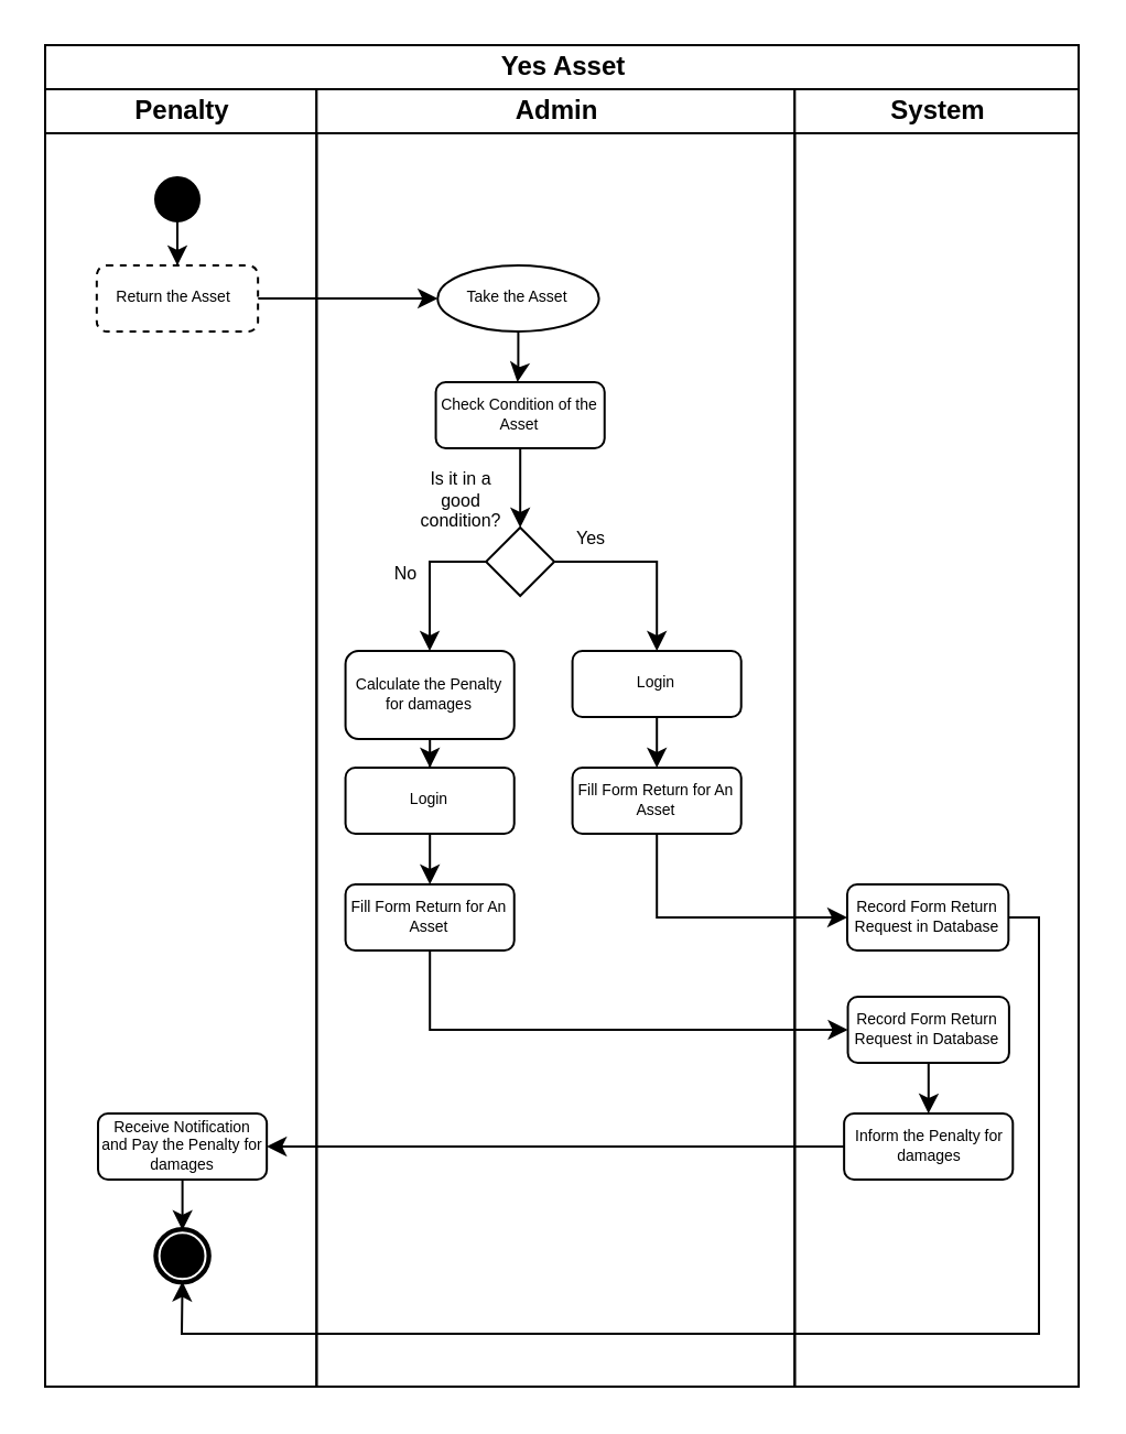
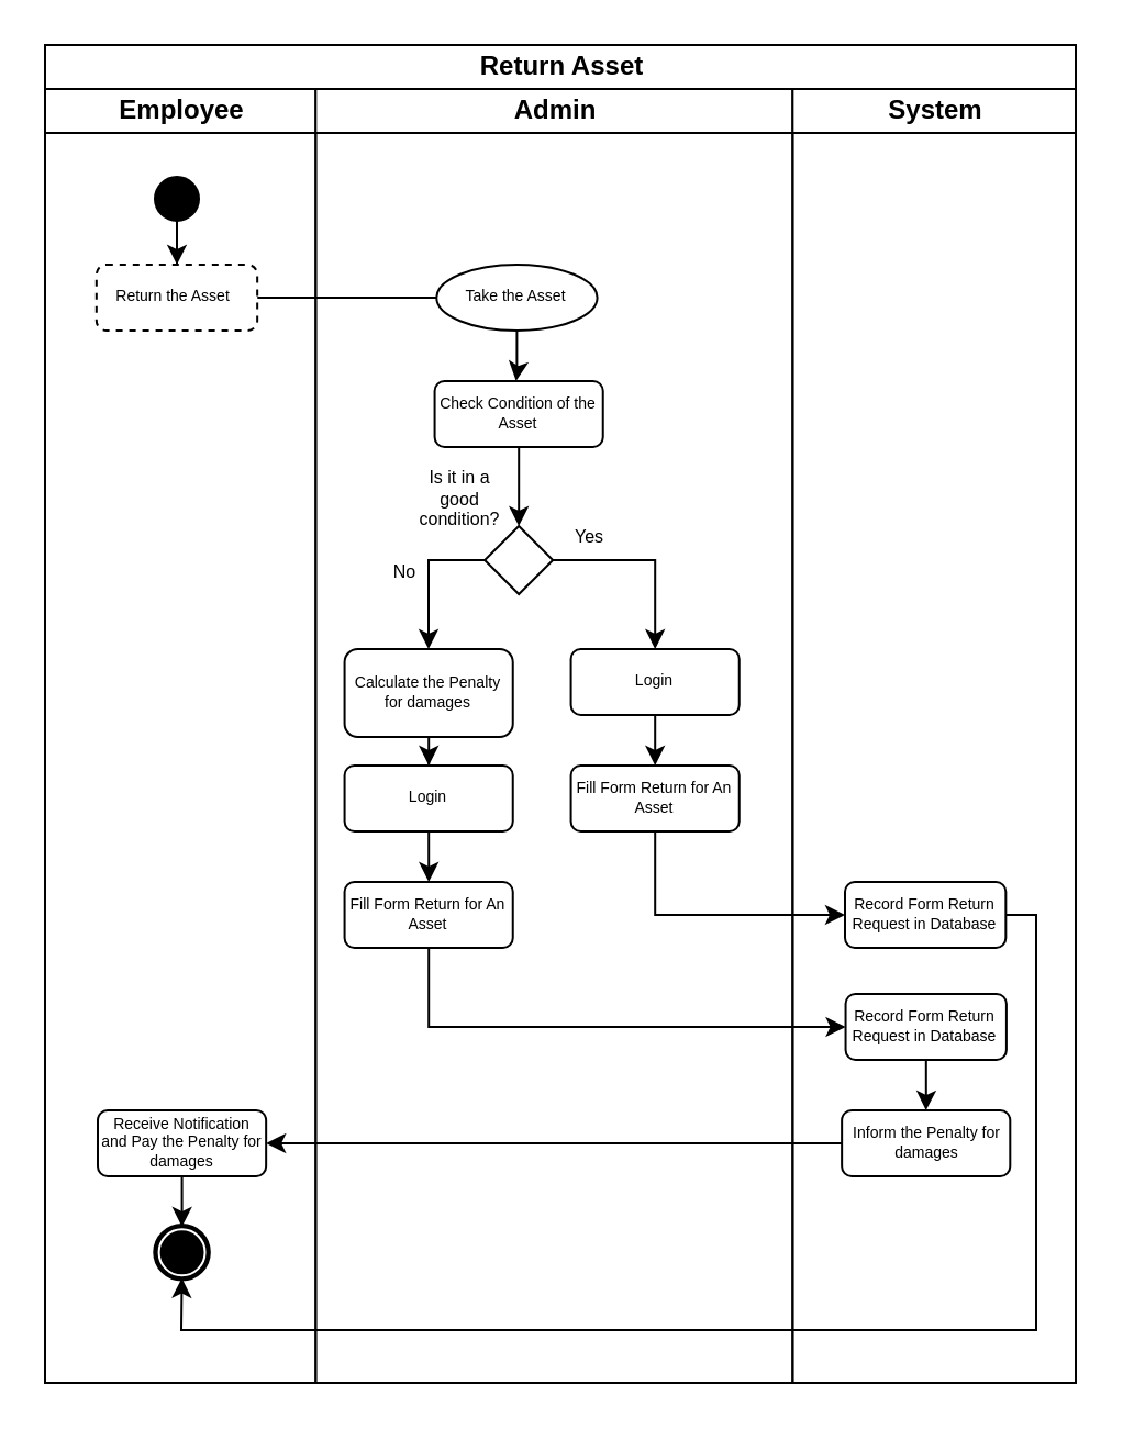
  <mxCell id="0" />
  <mxCell id="1" parent="0" />
- <mxCell id="2" value="Yes Asset" style="swimlane;html=1;childLayout=stackLayout;resizeParent=1;resizeParentMax=0;startSize=20;" parent="1" vertex="1"><mxGeometry x="20" y="20" width="469" height="609" as="geometry" /></mxCell>
- <mxCell id="3" value="Penalty" style="swimlane;html=1;startSize=20;" parent="2" vertex="1"><mxGeometry y="20" width="123.17" height="589" as="geometry" /></mxCell>
+ <mxCell id="2" value="Return Asset" style="swimlane;html=1;childLayout=stackLayout;resizeParent=1;resizeParentMax=0;startSize=20;" parent="1" vertex="1"><mxGeometry x="20" y="20" width="469" height="609" as="geometry" /></mxCell>
+ <mxCell id="3" value="Employee" style="swimlane;html=1;startSize=20;" parent="2" vertex="1"><mxGeometry y="20" width="123.17" height="589" as="geometry" /></mxCell>
  <mxCell id="4" style="edgeStyle=orthogonalEdgeStyle;rounded=0;orthogonalLoop=1;jettySize=auto;html=1;" parent="3" source="5" target="8" edge="1"><mxGeometry relative="1" as="geometry" /></mxCell>
  <mxCell id="5" value="" style="ellipse;whiteSpace=wrap;html=1;aspect=fixed;fillColor=#000000;" parent="3" vertex="1"><mxGeometry x="50" y="40" width="20" height="20" as="geometry" /></mxCell>
  <mxCell id="6" style="edgeStyle=orthogonalEdgeStyle;rounded=0;orthogonalLoop=1;jettySize=auto;html=1;fontSize=7;" parent="3" edge="1"><mxGeometry relative="1" as="geometry"><mxPoint x="58.029" y="350" as="sourcePoint" /><Array as="points"><mxPoint x="58" y="370" /></Array></mxGeometry></mxCell>
- <mxCell id="7" style="edgeStyle=orthogonalEdgeStyle;rounded=0;orthogonalLoop=1;jettySize=auto;html=1;entryX=0;entryY=0.5;entryDx=0;entryDy=0;" parent="3" source="8" target="9" edge="1"><mxGeometry relative="1" as="geometry" /></mxCell>
+ <mxCell id="7" style="edgeStyle=orthogonalEdgeStyle;rounded=0;orthogonalLoop=1;jettySize=auto;html=1;entryX=0;entryY=0.5;entryDx=0;entryDy=0;endArrow=none;" parent="3" source="8" target="9" edge="1"><mxGeometry relative="1" as="geometry" /></mxCell>
  <mxCell id="8" value="&lt;font style=&quot;font-size: 7px&quot; face=&quot;Helvetica&quot;&gt;Return the Asset&amp;nbsp;&lt;/font&gt;" style="rounded=1;whiteSpace=wrap;html=1;shadow=0;labelBackgroundColor=none;strokeWidth=1;fontFamily=Verdana;fontSize=7;align=center;dashed=1;" parent="3" vertex="1"><mxGeometry x="23.41" y="80" width="73.17" height="30" as="geometry" /></mxCell>
  <mxCell id="9" value="&lt;font style=&quot;font-size: 7px&quot; face=&quot;Helvetica&quot;&gt;Take the Asset&lt;/font&gt;" style="ellipse;whiteSpace=wrap;html=1;shadow=0;labelBackgroundColor=none;strokeWidth=1;fontFamily=Verdana;fontSize=7;align=center;" parent="3" vertex="1"><mxGeometry x="178.12" y="80" width="73.17" height="30" as="geometry" /></mxCell>
  <mxCell id="10" style="edgeStyle=orthogonalEdgeStyle;rounded=0;orthogonalLoop=1;jettySize=auto;html=1;fontSize=8;" parent="3" source="11" target="12" edge="1"><mxGeometry relative="1" as="geometry" /></mxCell>
  <mxCell id="11" value="&lt;font style=&quot;font-size: 7px&quot; face=&quot;Helvetica&quot;&gt;Receive Notification and Pay the Penalty for damages&lt;/font&gt;" style="rounded=1;whiteSpace=wrap;html=1;shadow=0;labelBackgroundColor=none;strokeWidth=1;fontFamily=Verdana;fontSize=7;align=center;" parent="3" vertex="1"><mxGeometry x="24.0" y="465" width="76.58" height="30" as="geometry" /></mxCell>
  <mxCell id="12" value="" style="shape=mxgraph.bpmn.shape;html=1;verticalLabelPosition=bottom;labelBackgroundColor=#ffffff;verticalAlign=top;align=center;perimeter=ellipsePerimeter;outlineConnect=0;outline=end;symbol=terminate;" parent="3" vertex="1"><mxGeometry x="50.64" y="518" width="23.29" height="23.29" as="geometry" /></mxCell>
  <mxCell id="13" value="Admin" style="swimlane;html=1;startSize=20;" parent="2" vertex="1"><mxGeometry x="123.17" y="20" width="217" height="589" as="geometry" /></mxCell>
  <mxCell id="14" style="edgeStyle=orthogonalEdgeStyle;rounded=0;orthogonalLoop=1;jettySize=auto;html=1;entryX=0.5;entryY=0;entryDx=0;entryDy=0;" parent="13" edge="1"><mxGeometry relative="1" as="geometry"><mxPoint x="91.12" y="188" as="targetPoint" /></mxGeometry></mxCell>
  <mxCell id="15" style="edgeStyle=orthogonalEdgeStyle;rounded=0;orthogonalLoop=1;jettySize=auto;html=1;entryX=0.5;entryY=0;entryDx=0;entryDy=0;" parent="13" source="16" target="19" edge="1"><mxGeometry relative="1" as="geometry" /></mxCell>
  <mxCell id="16" value="&lt;font style=&quot;font-size: 7px&quot; face=&quot;Helvetica&quot;&gt;Check Condition of the Asset&lt;/font&gt;" style="rounded=1;whiteSpace=wrap;html=1;shadow=0;labelBackgroundColor=none;strokeWidth=1;fontFamily=Verdana;fontSize=7;align=center;" parent="13" vertex="1"><mxGeometry x="54.12" y="133" width="76.58" height="30" as="geometry" /></mxCell>
  <mxCell id="17" style="edgeStyle=orthogonalEdgeStyle;rounded=0;orthogonalLoop=1;jettySize=auto;html=1;fontSize=8;" parent="13" source="19" target="22" edge="1"><mxGeometry relative="1" as="geometry"><Array as="points"><mxPoint x="51.29" y="214" /></Array></mxGeometry></mxCell>
  <mxCell id="18" style="edgeStyle=orthogonalEdgeStyle;rounded=0;orthogonalLoop=1;jettySize=auto;html=1;fontSize=8;" parent="13" source="19" target="24" edge="1"><mxGeometry relative="1" as="geometry" /></mxCell>
  <mxCell id="19" value="" style="rhombus;whiteSpace=wrap;html=1;" parent="13" vertex="1"><mxGeometry x="76.91" y="199" width="31" height="31" as="geometry" /></mxCell>
  <mxCell id="20" value="Is it in a good condition?" style="text;html=1;strokeColor=none;fillColor=none;align=center;verticalAlign=middle;whiteSpace=wrap;rounded=0;fontSize=8;" parent="13" vertex="1"><mxGeometry x="59.24" y="177" width="13.83" height="20" as="geometry" /></mxCell>
  <mxCell id="21" style="edgeStyle=orthogonalEdgeStyle;rounded=0;orthogonalLoop=1;jettySize=auto;html=1;fontSize=8;" parent="13" source="22" target="28" edge="1"><mxGeometry relative="1" as="geometry" /></mxCell>
  <mxCell id="22" value="&lt;font style=&quot;font-size: 7px&quot; face=&quot;Helvetica&quot;&gt;Calculate the Penalty for damages&lt;/font&gt;" style="rounded=1;whiteSpace=wrap;html=1;shadow=0;labelBackgroundColor=none;strokeWidth=1;fontFamily=Verdana;fontSize=7;align=center;" parent="13" vertex="1"><mxGeometry x="13.12" y="255" width="76.58" height="40" as="geometry" /></mxCell>
  <mxCell id="23" style="edgeStyle=orthogonalEdgeStyle;rounded=0;orthogonalLoop=1;jettySize=auto;html=1;fontSize=8;" parent="13" source="24" target="31" edge="1"><mxGeometry relative="1" as="geometry" /></mxCell>
  <mxCell id="24" value="&lt;font face=&quot;Helvetica&quot;&gt;Login&lt;/font&gt;" style="rounded=1;whiteSpace=wrap;html=1;shadow=0;labelBackgroundColor=none;strokeWidth=1;fontFamily=Verdana;fontSize=7;align=center;" parent="13" vertex="1"><mxGeometry x="116.12" y="255" width="76.58" height="30" as="geometry" /></mxCell>
  <mxCell id="25" value="No" style="text;html=1;strokeColor=none;fillColor=none;align=center;verticalAlign=middle;whiteSpace=wrap;rounded=0;fontSize=8;" parent="13" vertex="1"><mxGeometry x="34.12" y="210" width="13.83" height="20" as="geometry" /></mxCell>
  <mxCell id="26" value="Yes" style="text;html=1;strokeColor=none;fillColor=none;align=center;verticalAlign=middle;whiteSpace=wrap;rounded=0;fontSize=8;" parent="13" vertex="1"><mxGeometry x="117.87" y="194" width="13.83" height="20" as="geometry" /></mxCell>
  <mxCell id="27" style="edgeStyle=orthogonalEdgeStyle;rounded=0;orthogonalLoop=1;jettySize=auto;html=1;fontSize=8;" parent="13" source="28" target="29" edge="1"><mxGeometry relative="1" as="geometry" /></mxCell>
  <mxCell id="28" value="&lt;font style=&quot;font-size: 7px&quot; face=&quot;Helvetica&quot;&gt;Login&lt;/font&gt;&lt;span style=&quot;color: rgba(0 , 0 , 0 , 0) ; font-family: monospace ; font-size: 0px&quot;&gt;%3CmxGraphModel%3E%3Croot%3E%3CmxCell%20id%3D%220%22%2F%3E%3CmxCell%20id%3D%221%22%20parent%3D%220%22%2F%3E%3CmxCell%20id%3D%222%22%20value%3D%22%26lt%3Bfont%20style%3D%26quot%3Bfont-size%3A%207px%26quot%3B%20face%3D%26quot%3BHelvetica%26quot%3B%26gt%3BCalculate%20the%20fine%20for%20damages%26lt%3B%2Ffont%26gt%3B%22%20style%3D%22rounded%3D1%3BwhiteSpace%3Dwrap%3Bhtml%3D1%3Bshadow%3D0%3BlabelBackgroundColor%3Dnone%3BstrokeWidth%3D1%3BfontFamily%3DVerdana%3BfontSize%3D7%3Balign%3Dcenter%3B%22%20vertex%3D%221%22%20parent%3D%221%22%3E%3CmxGeometry%20x%3D%22376.29%22%20y%3D%22305%22%20width%3D%2276.58%22%20height%3D%2230%22%20as%3D%22geometry%22%2F%3E%3C%2FmxCell%3E%3C%2Froot%3E%3C%2FmxGraphModel%3E&lt;/span&gt;" style="rounded=1;whiteSpace=wrap;html=1;shadow=0;labelBackgroundColor=none;strokeWidth=1;fontFamily=Verdana;fontSize=7;align=center;" parent="13" vertex="1"><mxGeometry x="13.12" y="308" width="76.58" height="30" as="geometry" /></mxCell>
  <mxCell id="29" value="&lt;font face=&quot;Helvetica&quot;&gt;Fill Form Return for An Asset&lt;/font&gt;" style="rounded=1;whiteSpace=wrap;html=1;shadow=0;labelBackgroundColor=none;strokeWidth=1;fontFamily=Verdana;fontSize=7;align=center;" parent="13" vertex="1"><mxGeometry x="13.12" y="361" width="76.58" height="30" as="geometry" /></mxCell>
  <mxCell id="30" style="edgeStyle=orthogonalEdgeStyle;rounded=0;orthogonalLoop=1;jettySize=auto;html=1;entryX=0;entryY=0.5;entryDx=0;entryDy=0;fontSize=8;" parent="13" source="31" target="32" edge="1"><mxGeometry relative="1" as="geometry"><mxPoint x="154.41" y="361" as="targetPoint" /><Array as="points"><mxPoint x="154" y="376" /></Array></mxGeometry></mxCell>
  <mxCell id="31" value="&lt;span style=&quot;font-family: &amp;#34;helvetica&amp;#34;&quot;&gt;Fill Form Return for An Asset&lt;/span&gt;" style="rounded=1;whiteSpace=wrap;html=1;shadow=0;labelBackgroundColor=none;strokeWidth=1;fontFamily=Verdana;fontSize=7;align=center;" parent="13" vertex="1"><mxGeometry x="116.12" y="308" width="76.58" height="30" as="geometry" /></mxCell>
  <mxCell id="32" value="&lt;font style=&quot;font-size: 7px&quot; face=&quot;Helvetica&quot;&gt;Record Form Return Request in Database&lt;/font&gt;" style="rounded=1;whiteSpace=wrap;html=1;shadow=0;labelBackgroundColor=none;strokeWidth=1;fontFamily=Verdana;fontSize=7;align=center;" parent="13" vertex="1"><mxGeometry x="240.83" y="361" width="73.17" height="30" as="geometry" /></mxCell>
  <mxCell id="33" style="edgeStyle=orthogonalEdgeStyle;rounded=0;orthogonalLoop=1;jettySize=auto;html=1;" parent="2" source="9" edge="1"><mxGeometry relative="1" as="geometry"><mxPoint x="214.31" y="153" as="targetPoint" /></mxGeometry></mxCell>
  <mxCell id="34" value="System" style="swimlane;html=1;startSize=20;" parent="2" vertex="1"><mxGeometry x="340.17" y="20" width="128.83" height="589" as="geometry" /></mxCell>
  <mxCell id="35" style="edgeStyle=orthogonalEdgeStyle;rounded=0;orthogonalLoop=1;jettySize=auto;html=1;entryX=0.5;entryY=0;entryDx=0;entryDy=0;fontSize=8;" parent="34" source="36" target="37" edge="1"><mxGeometry relative="1" as="geometry" /></mxCell>
  <mxCell id="36" value="&lt;font style=&quot;font-size: 7px&quot; face=&quot;Helvetica&quot;&gt;Record Form Return Request in Database&lt;/font&gt;" style="rounded=1;whiteSpace=wrap;html=1;shadow=0;labelBackgroundColor=none;strokeWidth=1;fontFamily=Verdana;fontSize=7;align=center;" parent="34" vertex="1"><mxGeometry x="24.11" y="412" width="73.17" height="30" as="geometry" /></mxCell>
  <mxCell id="37" value="&lt;font style=&quot;font-size: 7px&quot; face=&quot;Helvetica&quot;&gt;Inform the Penalty for damages&lt;/font&gt;" style="rounded=1;whiteSpace=wrap;html=1;shadow=0;labelBackgroundColor=none;strokeWidth=1;fontFamily=Verdana;fontSize=7;align=center;" parent="34" vertex="1"><mxGeometry x="22.4" y="465" width="76.58" height="30" as="geometry" /></mxCell>
  <mxCell id="38" style="edgeStyle=orthogonalEdgeStyle;rounded=0;orthogonalLoop=1;jettySize=auto;html=1;" parent="2" source="32" target="12" edge="1"><mxGeometry relative="1" as="geometry"><Array as="points"><mxPoint x="451" y="396" /><mxPoint x="451" y="585" /><mxPoint x="62" y="585" /></Array></mxGeometry></mxCell>
  <mxCell id="39" style="edgeStyle=orthogonalEdgeStyle;rounded=0;orthogonalLoop=1;jettySize=auto;html=1;entryX=1;entryY=0.5;entryDx=0;entryDy=0;fontSize=8;" parent="2" source="37" target="11" edge="1"><mxGeometry relative="1" as="geometry" /></mxCell>
  <mxCell id="40" style="edgeStyle=orthogonalEdgeStyle;rounded=0;orthogonalLoop=1;jettySize=auto;html=1;fontSize=8;entryX=0;entryY=0.5;entryDx=0;entryDy=0;" parent="2" source="29" target="36" edge="1"><mxGeometry relative="1" as="geometry"><mxPoint x="174.6" y="434" as="targetPoint" /><Array as="points"><mxPoint x="175" y="447" /></Array></mxGeometry></mxCell>
